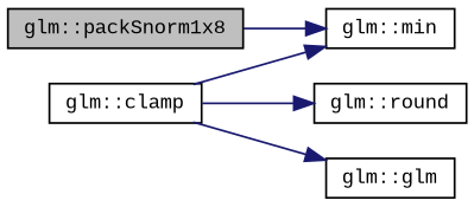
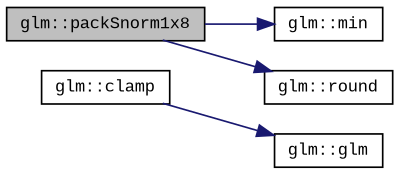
  digraph {
    fontname="Liberation Mono"
    rankdir=LR
    node [color=black fontname="Liberation Mono" fontsize=10 shape=record]
    edge [color=midnightblue fontname="Liberation Mono" fontsize=10 labelfontname=FreeSans labelfontsize=10 style=solid]
    n1 [fillcolor=grey75 fontcolor=black height=0.2 label="glm::packSnorm1x8" style=filled width=0.4]
    n2 [height=0.2 label="glm::round" width=0.4]
    n3 [height=0.2 label="glm::min" width=0.4]
    n4 [height=0.2 label="glm::clamp" width=0.4]
    n5 [height=0.2 label="glm::glm" width=0.4]
-   n4 -> n2
+   n1 -> n2
    n1 -> n3
-   n4 -> n3
    n4 -> n5
  }
